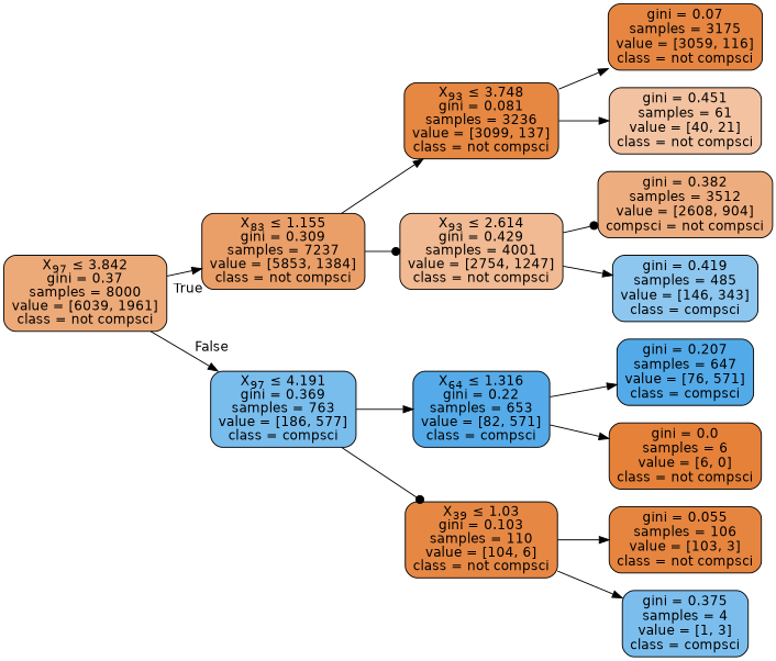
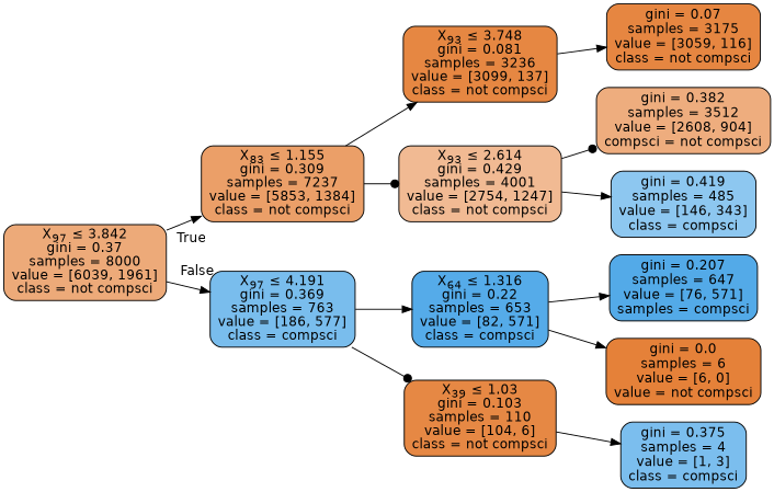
  digraph {
    rankdir=LR
    node [color=black fontname=helvetica shape=box style="filled, rounded"]
    edge [arrowhead=normal fontname=helvetica]
    n1 [fillcolor="#edaa79" label=<X<SUB>97</SUB> &le; 3.842<br/>gini = 0.37<br/>samples = 8000<br/>value = [6039, 1961]<br/>class = not compsci>]
    n2 [fillcolor="#eb9f68" label=<X<SUB>83</SUB> &le; 1.155<br/>gini = 0.309<br/>samples = 7237<br/>value = [5853, 1384]<br/>class = not compsci>]
    n3 [fillcolor="#79bded" label=<X<SUB>97</SUB> &le; 4.191<br/>gini = 0.369<br/>samples = 763<br/>value = [186, 577]<br/>class = compsci>]
    n4 [fillcolor="#e68742" label=<X<SUB>93</SUB> &le; 3.748<br/>gini = 0.081<br/>samples = 3236<br/>value = [3099, 137]<br/>class = not compsci>]
    n5 [fillcolor="#f1ba93" label=<X<SUB>93</SUB> &le; 2.614<br/>gini = 0.429<br/>samples = 4001<br/>value = [2754, 1247]<br/>class = not compsci>]
    n6 [fillcolor="#55abe9" label=<X<SUB>64</SUB> &le; 1.316<br/>gini = 0.22<br/>samples = 653<br/>value = [82, 571]<br/>class = compsci>]
    n7 [fillcolor="#e68844" label=<X<SUB>39</SUB> &le; 1.03<br/>gini = 0.103<br/>samples = 110<br/>value = [104, 6]<br/>class = not compsci>]
    n8 [fillcolor="#e68641" label=<gini = 0.07<br/>samples = 3175<br/>value = [3059, 116]<br/>class = not compsci>]
-   n9 [fillcolor="#f3c3a1" label=<gini = 0.451<br/>samples = 61<br/>value = [40, 21]<br/>class = not compsci>]
    n10 [fillcolor="#eead7e" label=<gini = 0.382<br/>samples = 3512<br/>value = [2608, 904]<br/>compsci = not compsci>]
    n11 [fillcolor="#8dc7f0" label=<gini = 0.419<br/>samples = 485<br/>value = [146, 343]<br/>class = compsci>]
-   n12 [fillcolor="#53aae8" label=<gini = 0.207<br/>samples = 647<br/>value = [76, 571]<br/>class = compsci>]
-   n13 [fillcolor="#e58139" label=<gini = 0.0<br/>samples = 6<br/>value = [6, 0]<br/>class = not compsci>]
-   n14 [fillcolor="#e6853f" label=<gini = 0.055<br/>samples = 106<br/>value = [103, 3]<br/>class = not compsci>]
+   n12 [fillcolor="#53aae8" label=<gini = 0.207<br/>samples = 647<br/>value = [76, 571]<br/>samples = compsci>]
+   n13 [fillcolor="#e58139" label=<gini = 0.0<br/>samples = 6<br/>value = [6, 0]<br/>value = not compsci>]
    n15 [fillcolor="#7bbeee" label=<gini = 0.375<br/>samples = 4<br/>value = [1, 3]<br/>class = compsci>]
    n1 -> n2 [headlabel=True labelangle=45 labeldistance=2.5]
    n1 -> n3 [headlabel=False labelangle=-45 labeldistance=2.5]
    n2 -> n4
    n2 -> n5 [arrowhead=dot]
    n3 -> n6
    n3 -> n7 [arrowhead=dot]
    n4 -> n8
-   n4 -> n9
    n5 -> n10 [arrowhead=dot]
    n5 -> n11
    n6 -> n12
    n6 -> n13
-   n7 -> n14
    n7 -> n15
  }
